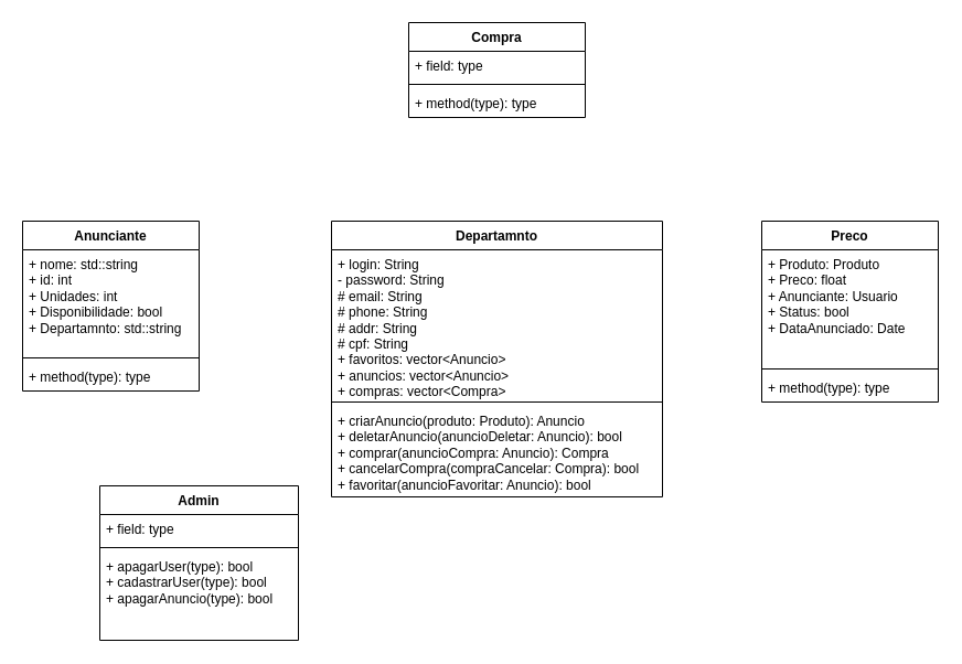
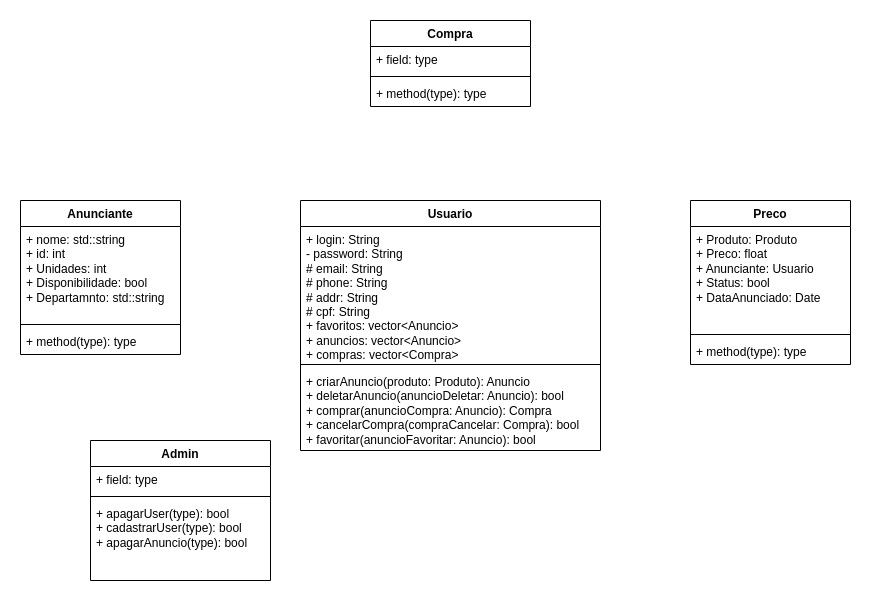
  <mxCell id="0" />
  <mxCell id="1" parent="0" />
- <mxCell id="2" value="Departamnto" style="swimlane;fontStyle=1;align=center;verticalAlign=top;childLayout=stackLayout;horizontal=1;startSize=26;horizontalStack=0;resizeParent=1;resizeParentMax=0;resizeLast=0;collapsible=1;marginBottom=0;whiteSpace=wrap;html=1;" parent="1" vertex="1"><mxGeometry x="300" y="200" width="300" height="250" as="geometry" /></mxCell>
+ <mxCell id="2" value="Usuario" style="swimlane;fontStyle=1;align=center;verticalAlign=top;childLayout=stackLayout;horizontal=1;startSize=26;horizontalStack=0;resizeParent=1;resizeParentMax=0;resizeLast=0;collapsible=1;marginBottom=0;whiteSpace=wrap;html=1;" parent="1" vertex="1"><mxGeometry x="300" y="200" width="300" height="250" as="geometry" /></mxCell>
  <mxCell id="3" value="+ login: String&lt;div&gt;- password: String&lt;/div&gt;&lt;div&gt;# email: String&lt;/div&gt;&lt;div&gt;# phone: String&lt;/div&gt;&lt;div&gt;# addr: String&lt;/div&gt;&lt;div&gt;# cpf: String&lt;/div&gt;&lt;div&gt;+ favoritos: vector&amp;lt;Anuncio&amp;gt;&lt;/div&gt;&lt;div&gt;+ anuncios: vector&amp;lt;Anuncio&amp;gt;&lt;/div&gt;&lt;div&gt;+ compras: vector&amp;lt;Compra&amp;gt;&lt;/div&gt;" style="text;strokeColor=none;fillColor=none;align=left;verticalAlign=top;spacingLeft=4;spacingRight=4;overflow=hidden;rotatable=0;points=[[0,0.5],[1,0.5]];portConstraint=eastwest;whiteSpace=wrap;html=1;" parent="2" vertex="1"><mxGeometry y="26" width="300" height="134" as="geometry" /></mxCell>
  <mxCell id="4" value="" style="line;strokeWidth=1;fillColor=none;align=left;verticalAlign=middle;spacingTop=-1;spacingLeft=3;spacingRight=3;rotatable=0;labelPosition=right;points=[];portConstraint=eastwest;strokeColor=inherit;" parent="2" vertex="1"><mxGeometry y="160" width="300" height="8" as="geometry" /></mxCell>
  <mxCell id="5" value="+ criarAnuncio(produto: Produto): Anuncio&lt;div&gt;+ deletarAnuncio(anuncioDeletar: Anuncio): bool&lt;/div&gt;&lt;div&gt;+ comprar(anuncioCompra: Anuncio): Compra&lt;/div&gt;&lt;div&gt;+ cancelarCompra(compraCancelar: Compra): bool&lt;/div&gt;&lt;div&gt;+ favoritar(anuncioFavoritar: Anuncio): bool&lt;/div&gt;" style="text;strokeColor=none;fillColor=none;align=left;verticalAlign=top;spacingLeft=4;spacingRight=4;overflow=hidden;rotatable=0;points=[[0,0.5],[1,0.5]];portConstraint=eastwest;whiteSpace=wrap;html=1;" parent="2" vertex="1"><mxGeometry y="168" width="300" height="82" as="geometry" /></mxCell>
  <mxCell id="6" value="Preco" style="swimlane;fontStyle=1;align=center;verticalAlign=top;childLayout=stackLayout;horizontal=1;startSize=26;horizontalStack=0;resizeParent=1;resizeParentMax=0;resizeLast=0;collapsible=1;marginBottom=0;whiteSpace=wrap;html=1;" parent="1" vertex="1"><mxGeometry x="690" y="200" width="160" height="164" as="geometry" /></mxCell>
  <mxCell id="7" value="+ Produto: Produto&lt;div&gt;+ Preco: float&lt;/div&gt;&lt;div&gt;+ Anunciante: Usuario&lt;/div&gt;&lt;div&gt;+ Status: bool&lt;/div&gt;&lt;div&gt;+ DataAnunciado: Date&lt;/div&gt;" style="text;strokeColor=none;fillColor=none;align=left;verticalAlign=top;spacingLeft=4;spacingRight=4;overflow=hidden;rotatable=0;points=[[0,0.5],[1,0.5]];portConstraint=eastwest;whiteSpace=wrap;html=1;" parent="6" vertex="1"><mxGeometry y="26" width="160" height="104" as="geometry" /></mxCell>
  <mxCell id="8" value="" style="line;strokeWidth=1;fillColor=none;align=left;verticalAlign=middle;spacingTop=-1;spacingLeft=3;spacingRight=3;rotatable=0;labelPosition=right;points=[];portConstraint=eastwest;strokeColor=inherit;" parent="6" vertex="1"><mxGeometry y="130" width="160" height="8" as="geometry" /></mxCell>
  <mxCell id="9" value="+ method(type): type" style="text;strokeColor=none;fillColor=none;align=left;verticalAlign=top;spacingLeft=4;spacingRight=4;overflow=hidden;rotatable=0;points=[[0,0.5],[1,0.5]];portConstraint=eastwest;whiteSpace=wrap;html=1;" parent="6" vertex="1"><mxGeometry y="138" width="160" height="26" as="geometry" /></mxCell>
  <mxCell id="10" value="Anunciante" style="swimlane;fontStyle=1;align=center;verticalAlign=top;childLayout=stackLayout;horizontal=1;startSize=26;horizontalStack=0;resizeParent=1;resizeParentMax=0;resizeLast=0;collapsible=1;marginBottom=0;whiteSpace=wrap;html=1;" parent="1" vertex="1"><mxGeometry x="20" y="200" width="160" height="154" as="geometry" /></mxCell>
  <mxCell id="11" value="+ nome: std::string&lt;div&gt;+ id: int&lt;/div&gt;&lt;div&gt;+ Unidades: int&lt;/div&gt;&lt;div&gt;+ Disponibilidade: bool&lt;/div&gt;&lt;div&gt;+ Departamnto: std::string&lt;/div&gt;" style="text;strokeColor=none;fillColor=none;align=left;verticalAlign=top;spacingLeft=4;spacingRight=4;overflow=hidden;rotatable=0;points=[[0,0.5],[1,0.5]];portConstraint=eastwest;whiteSpace=wrap;html=1;" parent="10" vertex="1"><mxGeometry y="26" width="160" height="94" as="geometry" /></mxCell>
  <mxCell id="12" value="" style="line;strokeWidth=1;fillColor=none;align=left;verticalAlign=middle;spacingTop=-1;spacingLeft=3;spacingRight=3;rotatable=0;labelPosition=right;points=[];portConstraint=eastwest;strokeColor=inherit;" parent="10" vertex="1"><mxGeometry y="120" width="160" height="8" as="geometry" /></mxCell>
  <mxCell id="13" value="+ method(type): type" style="text;strokeColor=none;fillColor=none;align=left;verticalAlign=top;spacingLeft=4;spacingRight=4;overflow=hidden;rotatable=0;points=[[0,0.5],[1,0.5]];portConstraint=eastwest;whiteSpace=wrap;html=1;" parent="10" vertex="1"><mxGeometry y="128" width="160" height="26" as="geometry" /></mxCell>
  <mxCell id="14" value="Compra" style="swimlane;fontStyle=1;align=center;verticalAlign=top;childLayout=stackLayout;horizontal=1;startSize=26;horizontalStack=0;resizeParent=1;resizeParentMax=0;resizeLast=0;collapsible=1;marginBottom=0;whiteSpace=wrap;html=1;" parent="1" vertex="1"><mxGeometry x="370" y="20" width="160" height="86" as="geometry" /></mxCell>
  <mxCell id="15" value="+ field: type" style="text;strokeColor=none;fillColor=none;align=left;verticalAlign=top;spacingLeft=4;spacingRight=4;overflow=hidden;rotatable=0;points=[[0,0.5],[1,0.5]];portConstraint=eastwest;whiteSpace=wrap;html=1;" parent="14" vertex="1"><mxGeometry y="26" width="160" height="26" as="geometry" /></mxCell>
  <mxCell id="16" value="" style="line;strokeWidth=1;fillColor=none;align=left;verticalAlign=middle;spacingTop=-1;spacingLeft=3;spacingRight=3;rotatable=0;labelPosition=right;points=[];portConstraint=eastwest;strokeColor=inherit;" parent="14" vertex="1"><mxGeometry y="52" width="160" height="8" as="geometry" /></mxCell>
  <mxCell id="17" value="+ method(type): type" style="text;strokeColor=none;fillColor=none;align=left;verticalAlign=top;spacingLeft=4;spacingRight=4;overflow=hidden;rotatable=0;points=[[0,0.5],[1,0.5]];portConstraint=eastwest;whiteSpace=wrap;html=1;" parent="14" vertex="1"><mxGeometry y="60" width="160" height="26" as="geometry" /></mxCell>
  <mxCell id="18" value="Admin" style="swimlane;fontStyle=1;align=center;verticalAlign=top;childLayout=stackLayout;horizontal=1;startSize=26;horizontalStack=0;resizeParent=1;resizeParentMax=0;resizeLast=0;collapsible=1;marginBottom=0;whiteSpace=wrap;html=1;" vertex="1" parent="1"><mxGeometry x="90" y="440" width="180" height="140" as="geometry" /></mxCell>
  <mxCell id="19" value="+ field: type" style="text;strokeColor=none;fillColor=none;align=left;verticalAlign=top;spacingLeft=4;spacingRight=4;overflow=hidden;rotatable=0;points=[[0,0.5],[1,0.5]];portConstraint=eastwest;whiteSpace=wrap;html=1;" vertex="1" parent="18"><mxGeometry y="26" width="180" height="26" as="geometry" /></mxCell>
  <mxCell id="20" value="" style="line;strokeWidth=1;fillColor=none;align=left;verticalAlign=middle;spacingTop=-1;spacingLeft=3;spacingRight=3;rotatable=0;labelPosition=right;points=[];portConstraint=eastwest;strokeColor=inherit;" vertex="1" parent="18"><mxGeometry y="52" width="180" height="8" as="geometry" /></mxCell>
  <mxCell id="21" value="+ apagarUser(type): bool&lt;div&gt;+ cadastrarUser(type): bool&lt;/div&gt;&lt;div&gt;+ apagarAnuncio(type): bool&lt;/div&gt;" style="text;strokeColor=none;fillColor=none;align=left;verticalAlign=top;spacingLeft=4;spacingRight=4;overflow=hidden;rotatable=0;points=[[0,0.5],[1,0.5]];portConstraint=eastwest;whiteSpace=wrap;html=1;" vertex="1" parent="18"><mxGeometry y="60" width="180" height="80" as="geometry" /></mxCell>
